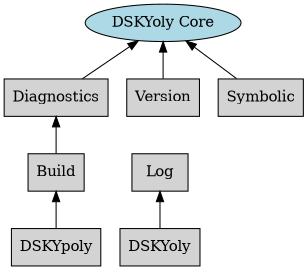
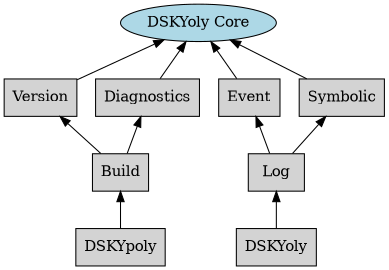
  digraph {
    rankdir=BT
    node [fillcolor=lightgray shape=box style=filled]
    DSKYpoly
    Build
    Version
    Diagnostics
    n5 [fillcolor=lightblue label="DSKYoly Core" shape=ellipse]
    DSKYoly
    Log
+   Event
    n9 [label=Symbolic]
    DSKYpoly -> Build
+   Build -> Version
    Build -> Diagnostics
    Version -> n5
    Diagnostics -> n5
    DSKYoly -> Log
+   Log -> Event
+   Log -> n9
+   Event -> n5
    n9 -> n5
  }
